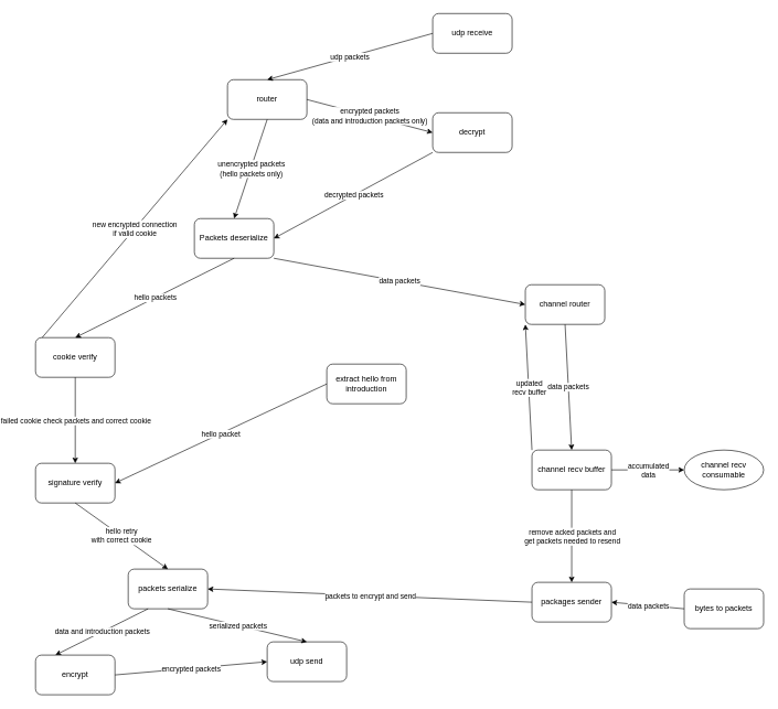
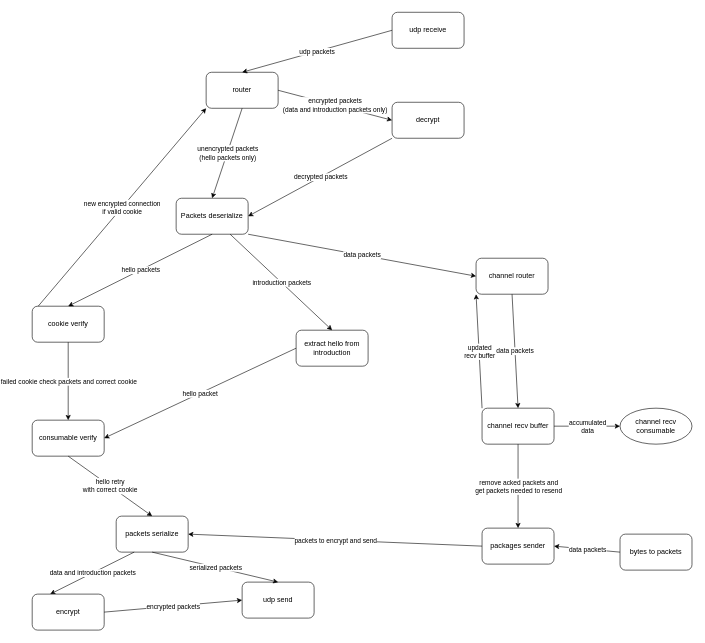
  <mxCell id="0" />
  <mxCell id="1" parent="0" />
  <mxCell id="2" value="router" style="rounded=1;whiteSpace=wrap;html=1;" vertex="1" parent="1"><mxGeometry x="310" y="120" width="120" height="60" as="geometry" /></mxCell>
  <mxCell id="3" value="cookie verify" style="rounded=1;whiteSpace=wrap;html=1;" vertex="1" parent="1"><mxGeometry x="20" y="510" width="120" height="60" as="geometry" /></mxCell>
  <mxCell id="4" value="decrypt" style="rounded=1;whiteSpace=wrap;html=1;" vertex="1" parent="1"><mxGeometry x="620" y="170" width="120" height="60" as="geometry" /></mxCell>
  <mxCell id="5" value="extract hello from introduction" style="rounded=1;whiteSpace=wrap;html=1;" vertex="1" parent="1"><mxGeometry x="460" y="550" width="120" height="60" as="geometry" /></mxCell>
  <mxCell id="6" value="udp receive" style="rounded=1;whiteSpace=wrap;html=1;" vertex="1" parent="1"><mxGeometry x="620" y="20" width="120" height="60" as="geometry" /></mxCell>
  <mxCell id="7" value="Packets deserialize" style="rounded=1;whiteSpace=wrap;html=1;" vertex="1" parent="1"><mxGeometry x="260" y="330" width="120" height="60" as="geometry" /></mxCell>
- <mxCell id="8" value="signature verify" style="rounded=1;whiteSpace=wrap;html=1;" vertex="1" parent="1"><mxGeometry x="20" y="700" width="120" height="60" as="geometry" /></mxCell>
+ <mxCell id="8" value="consumable verify" style="rounded=1;whiteSpace=wrap;html=1;" vertex="1" parent="1"><mxGeometry x="20" y="700" width="120" height="60" as="geometry" /></mxCell>
  <mxCell id="9" value="channel router" style="rounded=1;whiteSpace=wrap;html=1;" vertex="1" parent="1"><mxGeometry x="760" y="430" width="120" height="60" as="geometry" /></mxCell>
  <mxCell id="10" value="channel recv buffer" style="rounded=1;whiteSpace=wrap;html=1;" vertex="1" parent="1"><mxGeometry x="770" y="680" width="120" height="60" as="geometry" /></mxCell>
  <mxCell id="11" value="channel recv consumable" style="ellipse;whiteSpace=wrap;html=1;" vertex="1" parent="1"><mxGeometry x="1000" y="680" width="120" height="60" as="geometry" /></mxCell>
  <mxCell id="12" value="packages sender" style="rounded=1;whiteSpace=wrap;html=1;" vertex="1" parent="1"><mxGeometry x="770" y="880" width="120" height="60" as="geometry" /></mxCell>
  <mxCell id="13" value="" style="endArrow=classic;html=1;rounded=0;exitX=0;exitY=0.5;exitDx=0;exitDy=0;entryX=0.5;entryY=0;entryDx=0;entryDy=0;" edge="1" parent="1" source="6" target="2"><mxGeometry relative="1" as="geometry"><mxPoint x="140" y="220" as="sourcePoint" /><mxPoint x="240" y="220" as="targetPoint" /></mxGeometry></mxCell>
  <mxCell id="14" value="udp packets" style="edgeLabel;resizable=0;html=1;;align=center;verticalAlign=middle;" connectable="0" vertex="1" parent="13"><mxGeometry relative="1" as="geometry" /></mxCell>
  <mxCell id="15" value="" style="endArrow=classic;html=1;rounded=0;exitX=1;exitY=0.5;exitDx=0;exitDy=0;entryX=0;entryY=0.5;entryDx=0;entryDy=0;" edge="1" parent="1" source="2" target="4"><mxGeometry relative="1" as="geometry"><mxPoint x="140" y="220" as="sourcePoint" /><mxPoint x="240" y="220" as="targetPoint" /></mxGeometry></mxCell>
  <mxCell id="16" value="encrypted packets&lt;br&gt;(data and introduction packets only)" style="edgeLabel;resizable=0;html=1;;align=center;verticalAlign=middle;" connectable="0" vertex="1" parent="15"><mxGeometry relative="1" as="geometry" /></mxCell>
  <mxCell id="17" value="" style="endArrow=classic;html=1;rounded=0;exitX=0.5;exitY=1;exitDx=0;exitDy=0;entryX=0.5;entryY=0;entryDx=0;entryDy=0;" edge="1" parent="1" source="2" target="7"><mxGeometry relative="1" as="geometry"><mxPoint x="140" y="220" as="sourcePoint" /><mxPoint x="240" y="220" as="targetPoint" /></mxGeometry></mxCell>
  <mxCell id="18" value="unencrypted packets&lt;br&gt;(hello packets only)" style="edgeLabel;resizable=0;html=1;;align=center;verticalAlign=middle;" connectable="0" vertex="1" parent="17"><mxGeometry relative="1" as="geometry" /></mxCell>
  <mxCell id="19" value="" style="endArrow=classic;html=1;rounded=0;exitX=0.5;exitY=1;exitDx=0;exitDy=0;entryX=0.5;entryY=0;entryDx=0;entryDy=0;" edge="1" parent="1" source="7" target="3"><mxGeometry relative="1" as="geometry"><mxPoint x="140" y="430" as="sourcePoint" /><mxPoint x="240" y="430" as="targetPoint" /></mxGeometry></mxCell>
  <mxCell id="20" value="hello packets" style="edgeLabel;resizable=0;html=1;;align=center;verticalAlign=middle;" connectable="0" vertex="1" parent="19"><mxGeometry relative="1" as="geometry" /></mxCell>
  <mxCell id="21" value="" style="endArrow=classic;html=1;rounded=0;exitX=0.5;exitY=1;exitDx=0;exitDy=0;entryX=0.5;entryY=0;entryDx=0;entryDy=0;" edge="1" parent="1" source="3" target="8"><mxGeometry relative="1" as="geometry"><mxPoint x="140" y="550" as="sourcePoint" /><mxPoint x="240" y="550" as="targetPoint" /></mxGeometry></mxCell>
  <mxCell id="22" value="failed cookie check packets and correct cookie" style="edgeLabel;resizable=0;html=1;;align=center;verticalAlign=middle;" connectable="0" vertex="1" parent="21"><mxGeometry relative="1" as="geometry" /></mxCell>
  <mxCell id="23" value="" style="endArrow=classic;html=1;rounded=0;entryX=0;entryY=1;entryDx=0;entryDy=0;exitX=0.083;exitY=0;exitDx=0;exitDy=0;exitPerimeter=0;" edge="1" parent="1" source="3" target="2"><mxGeometry relative="1" as="geometry"><mxPoint x="140" y="400" as="sourcePoint" /><mxPoint x="240" y="400" as="targetPoint" /></mxGeometry></mxCell>
  <mxCell id="24" value="new encrypted connection&lt;br&gt;if valid cookie" style="edgeLabel;resizable=0;html=1;;align=center;verticalAlign=middle;" connectable="0" vertex="1" parent="23"><mxGeometry relative="1" as="geometry" /></mxCell>
  <mxCell id="25" value="udp send" style="rounded=1;whiteSpace=wrap;html=1;" vertex="1" parent="1"><mxGeometry x="370" y="970" width="120" height="60" as="geometry" /></mxCell>
  <mxCell id="26" value="packets serialize" style="rounded=1;whiteSpace=wrap;html=1;" vertex="1" parent="1"><mxGeometry x="160" y="860" width="120" height="60" as="geometry" /></mxCell>
  <mxCell id="27" value="" style="endArrow=classic;html=1;rounded=0;exitX=0.5;exitY=1;exitDx=0;exitDy=0;entryX=0.5;entryY=0;entryDx=0;entryDy=0;" edge="1" parent="1" source="8" target="26"><mxGeometry relative="1" as="geometry"><mxPoint x="140" y="820" as="sourcePoint" /><mxPoint x="240" y="820" as="targetPoint" /></mxGeometry></mxCell>
  <mxCell id="28" value="hello retry&lt;br&gt;with correct cookie" style="edgeLabel;resizable=0;html=1;;align=center;verticalAlign=middle;" connectable="0" vertex="1" parent="27"><mxGeometry relative="1" as="geometry" /></mxCell>
  <mxCell id="29" value="" style="endArrow=classic;html=1;rounded=0;entryX=0.5;entryY=0;entryDx=0;entryDy=0;exitX=0.5;exitY=1;exitDx=0;exitDy=0;" edge="1" parent="1" source="26" target="25"><mxGeometry relative="1" as="geometry"><mxPoint x="140" y="910" as="sourcePoint" /><mxPoint x="240" y="910" as="targetPoint" /></mxGeometry></mxCell>
  <mxCell id="30" value="serialized packets" style="edgeLabel;resizable=0;html=1;;align=center;verticalAlign=middle;" connectable="0" vertex="1" parent="29"><mxGeometry relative="1" as="geometry" /></mxCell>
  <mxCell id="31" value="" style="endArrow=classic;html=1;rounded=0;exitX=0.25;exitY=1;exitDx=0;exitDy=0;entryX=0.25;entryY=0;entryDx=0;entryDy=0;" edge="1" parent="1" source="26" target="33"><mxGeometry relative="1" as="geometry"><mxPoint x="610" y="730" as="sourcePoint" /><mxPoint x="710" y="730" as="targetPoint" /></mxGeometry></mxCell>
  <mxCell id="32" value="data and introduction packets" style="edgeLabel;resizable=0;html=1;;align=center;verticalAlign=middle;" connectable="0" vertex="1" parent="31"><mxGeometry relative="1" as="geometry" /></mxCell>
  <mxCell id="33" value="encrypt" style="rounded=1;whiteSpace=wrap;html=1;" vertex="1" parent="1"><mxGeometry x="20" y="990" width="120" height="60" as="geometry" /></mxCell>
  <mxCell id="34" value="" style="endArrow=classic;html=1;rounded=0;exitX=1;exitY=0.5;exitDx=0;exitDy=0;entryX=0;entryY=0.5;entryDx=0;entryDy=0;" edge="1" parent="1" source="33" target="25"><mxGeometry relative="1" as="geometry"><mxPoint x="610" y="730" as="sourcePoint" /><mxPoint x="710" y="730" as="targetPoint" /></mxGeometry></mxCell>
  <mxCell id="35" value="encrypted packets" style="edgeLabel;resizable=0;html=1;;align=center;verticalAlign=middle;" connectable="0" vertex="1" parent="34"><mxGeometry relative="1" as="geometry" /></mxCell>
  <mxCell id="36" value="" style="endArrow=classic;html=1;rounded=0;exitX=0;exitY=1;exitDx=0;exitDy=0;entryX=1;entryY=0.5;entryDx=0;entryDy=0;" edge="1" parent="1" source="4" target="7"><mxGeometry relative="1" as="geometry"><mxPoint x="610" y="550" as="sourcePoint" /><mxPoint x="710" y="550" as="targetPoint" /></mxGeometry></mxCell>
  <mxCell id="37" value="decrypted packets" style="edgeLabel;resizable=0;html=1;;align=center;verticalAlign=middle;" connectable="0" vertex="1" parent="36"><mxGeometry relative="1" as="geometry" /></mxCell>
+ <mxCell id="38" value="" style="endArrow=classic;html=1;rounded=0;exitX=0.75;exitY=1;exitDx=0;exitDy=0;entryX=0.5;entryY=0;entryDx=0;entryDy=0;" edge="1" parent="1" source="7" target="5"><mxGeometry relative="1" as="geometry"><mxPoint x="610" y="520" as="sourcePoint" /><mxPoint x="710" y="520" as="targetPoint" /></mxGeometry></mxCell>
+ <mxCell id="39" value="introduction packets" style="edgeLabel;resizable=0;html=1;;align=center;verticalAlign=middle;" connectable="0" vertex="1" parent="38"><mxGeometry relative="1" as="geometry" /></mxCell>
  <mxCell id="40" value="" style="endArrow=classic;html=1;rounded=0;exitX=0;exitY=0.5;exitDx=0;exitDy=0;entryX=1;entryY=0.5;entryDx=0;entryDy=0;" edge="1" parent="1" source="5" target="8"><mxGeometry relative="1" as="geometry"><mxPoint x="610" y="580" as="sourcePoint" /><mxPoint x="710" y="580" as="targetPoint" /></mxGeometry></mxCell>
  <mxCell id="41" value="hello packet" style="edgeLabel;resizable=0;html=1;;align=center;verticalAlign=middle;" connectable="0" vertex="1" parent="40"><mxGeometry relative="1" as="geometry" /></mxCell>
  <mxCell id="42" value="" style="endArrow=classic;html=1;rounded=0;exitX=1;exitY=1;exitDx=0;exitDy=0;entryX=0;entryY=0.5;entryDx=0;entryDy=0;" edge="1" parent="1" source="7" target="9"><mxGeometry relative="1" as="geometry"><mxPoint x="610" y="610" as="sourcePoint" /><mxPoint x="710" y="610" as="targetPoint" /></mxGeometry></mxCell>
  <mxCell id="43" value="data packets" style="edgeLabel;resizable=0;html=1;;align=center;verticalAlign=middle;" connectable="0" vertex="1" parent="42"><mxGeometry relative="1" as="geometry" /></mxCell>
  <mxCell id="44" value="" style="endArrow=classic;html=1;rounded=0;entryX=0.5;entryY=0;entryDx=0;entryDy=0;exitX=0.5;exitY=1;exitDx=0;exitDy=0;" edge="1" parent="1" source="9" target="10"><mxGeometry relative="1" as="geometry"><mxPoint x="610" y="490" as="sourcePoint" /><mxPoint x="710" y="490" as="targetPoint" /></mxGeometry></mxCell>
  <mxCell id="45" value="data packets" style="edgeLabel;resizable=0;html=1;;align=center;verticalAlign=middle;" connectable="0" vertex="1" parent="44"><mxGeometry relative="1" as="geometry" /></mxCell>
  <mxCell id="46" value="" style="endArrow=classic;html=1;rounded=0;exitX=0.5;exitY=1;exitDx=0;exitDy=0;entryX=0.5;entryY=0;entryDx=0;entryDy=0;" edge="1" parent="1" source="10" target="12"><mxGeometry relative="1" as="geometry"><mxPoint x="610" y="700" as="sourcePoint" /><mxPoint x="710" y="700" as="targetPoint" /></mxGeometry></mxCell>
  <mxCell id="47" value="remove acked packets and&lt;br&gt;get packets needed to resend" style="edgeLabel;resizable=0;html=1;;align=center;verticalAlign=middle;" connectable="0" vertex="1" parent="46"><mxGeometry relative="1" as="geometry" /></mxCell>
  <mxCell id="48" value="" style="endArrow=classic;html=1;rounded=0;entryX=0;entryY=1;entryDx=0;entryDy=0;exitX=0;exitY=0;exitDx=0;exitDy=0;" edge="1" parent="1" source="10" target="9"><mxGeometry relative="1" as="geometry"><mxPoint x="610" y="700" as="sourcePoint" /><mxPoint x="710" y="700" as="targetPoint" /></mxGeometry></mxCell>
  <mxCell id="49" value="updated&lt;br&gt;recv buffer" style="edgeLabel;resizable=0;html=1;;align=center;verticalAlign=middle;" connectable="0" vertex="1" parent="48"><mxGeometry relative="1" as="geometry" /></mxCell>
  <mxCell id="50" value="" style="endArrow=classic;html=1;rounded=0;entryX=0;entryY=0.5;entryDx=0;entryDy=0;exitX=1;exitY=0.5;exitDx=0;exitDy=0;" edge="1" parent="1" source="10" target="11"><mxGeometry relative="1" as="geometry"><mxPoint x="610" y="700" as="sourcePoint" /><mxPoint x="710" y="700" as="targetPoint" /></mxGeometry></mxCell>
  <mxCell id="51" value="accumulated&lt;br&gt;data" style="edgeLabel;resizable=0;html=1;;align=center;verticalAlign=middle;" connectable="0" vertex="1" parent="50"><mxGeometry relative="1" as="geometry" /></mxCell>
  <mxCell id="52" value="" style="endArrow=classic;html=1;rounded=0;exitX=0;exitY=0.5;exitDx=0;exitDy=0;entryX=1;entryY=0.5;entryDx=0;entryDy=0;" edge="1" parent="1" source="12" target="26"><mxGeometry relative="1" as="geometry"><mxPoint x="610" y="700" as="sourcePoint" /><mxPoint x="710" y="700" as="targetPoint" /></mxGeometry></mxCell>
  <mxCell id="53" value="packets to encrypt and send" style="edgeLabel;resizable=0;html=1;;align=center;verticalAlign=middle;" connectable="0" vertex="1" parent="52"><mxGeometry relative="1" as="geometry" /></mxCell>
  <mxCell id="54" value="bytes to packets" style="rounded=1;whiteSpace=wrap;html=1;" vertex="1" parent="1"><mxGeometry x="1000" y="890" width="120" height="60" as="geometry" /></mxCell>
  <mxCell id="55" value="" style="endArrow=classic;html=1;rounded=0;exitX=0;exitY=0.5;exitDx=0;exitDy=0;entryX=1;entryY=0.5;entryDx=0;entryDy=0;" edge="1" parent="1" source="54" target="12"><mxGeometry relative="1" as="geometry"><mxPoint x="1330" y="700" as="sourcePoint" /><mxPoint x="1430" y="700" as="targetPoint" /></mxGeometry></mxCell>
  <mxCell id="56" value="data packets" style="edgeLabel;resizable=0;html=1;;align=center;verticalAlign=middle;" connectable="0" vertex="1" parent="55"><mxGeometry relative="1" as="geometry" /></mxCell>
